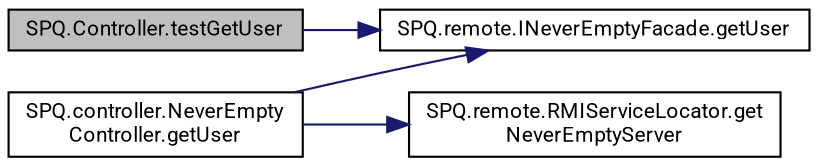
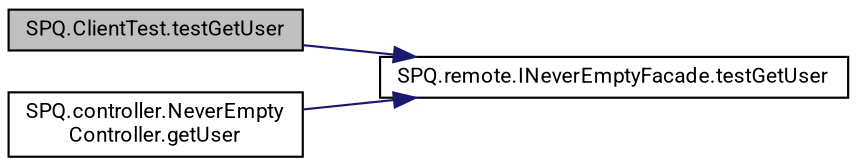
  digraph {
    fontname=Roboto
    rankdir=LR
    node [color=black fillcolor=white fontname=Roboto fontsize=10 shape=record style=filled]
    edge [color=midnightblue fontname=Roboto fontsize=10 labelfontname=Helvetica labelfontsize=10 style=solid]
-   n1 [fillcolor=grey75 fontcolor=black height=0.2 label="SPQ.Controller.testGetUser" width=0.4]
-   n2 [height=0.2 label="SPQ.remote.INeverEmptyFacade.getUser" width=0.4]
+   n1 [fillcolor=grey75 fontcolor=black height=0.2 label="SPQ.ClientTest.testGetUser" width=0.4]
+   n2 [height=0.2 label="SPQ.remote.INeverEmptyFacade.testGetUser" width=0.4]
    n3 [height=0.2 label="SPQ.controller.NeverEmpty\lController.getUser" width=0.4]
-   n4 [height=0.2 label="SPQ.remote.RMIServiceLocator.get\lNeverEmptyServer" width=0.4]
    n1 -> n2
    n3 -> n2
-   n3 -> n4
  }
